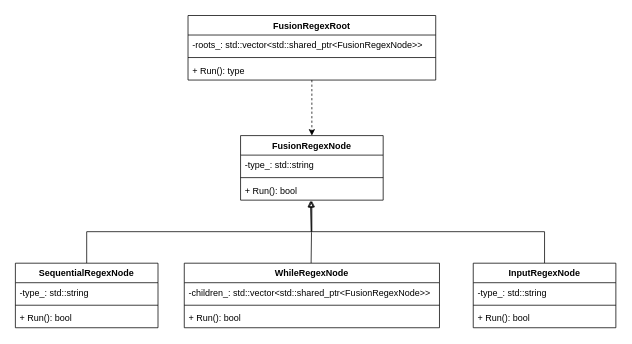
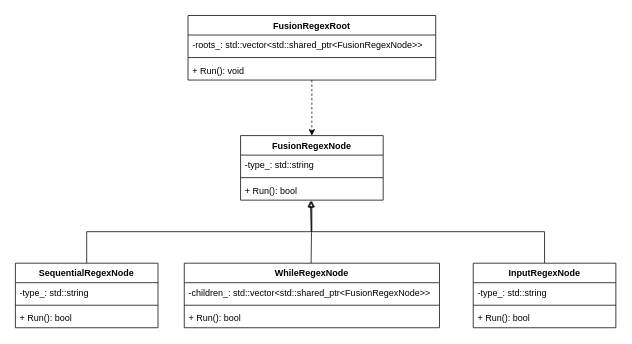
  <mxCell id="0" />
  <mxCell id="1" parent="0" />
  <mxCell id="2" style="edgeStyle=orthogonalEdgeStyle;rounded=0;orthogonalLoop=1;jettySize=auto;html=1;entryX=0.5;entryY=0;entryDx=0;entryDy=0;dashed=1;" edge="1" parent="1" source="3" target="7"><mxGeometry relative="1" as="geometry" /></mxCell>
  <mxCell id="3" value="FusionRegexRoot" style="swimlane;fontStyle=1;align=center;verticalAlign=top;childLayout=stackLayout;horizontal=1;startSize=26;horizontalStack=0;resizeParent=1;resizeParentMax=0;resizeLast=0;collapsible=1;marginBottom=0;whiteSpace=wrap;html=1;" vertex="1" parent="1"><mxGeometry x="250" y="20" width="330" height="86" as="geometry" /></mxCell>
  <mxCell id="4" value="-roots_&lt;span style=&quot;background-color: initial;&quot;&gt;:&amp;nbsp;&lt;/span&gt;std::vector&amp;lt;std::shared_ptr&amp;lt;FusionRegexNode&amp;gt;&amp;gt;" style="text;strokeColor=none;fillColor=none;align=left;verticalAlign=top;spacingLeft=4;spacingRight=4;overflow=hidden;rotatable=0;points=[[0,0.5],[1,0.5]];portConstraint=eastwest;whiteSpace=wrap;html=1;" vertex="1" parent="3"><mxGeometry y="26" width="330" height="26" as="geometry" /></mxCell>
  <mxCell id="5" value="" style="line;strokeWidth=1;fillColor=none;align=left;verticalAlign=middle;spacingTop=-1;spacingLeft=3;spacingRight=3;rotatable=0;labelPosition=right;points=[];portConstraint=eastwest;strokeColor=inherit;" vertex="1" parent="3"><mxGeometry y="52" width="330" height="8" as="geometry" /></mxCell>
- <mxCell id="6" value="+ Run(): type" style="text;strokeColor=none;fillColor=none;align=left;verticalAlign=top;spacingLeft=4;spacingRight=4;overflow=hidden;rotatable=0;points=[[0,0.5],[1,0.5]];portConstraint=eastwest;whiteSpace=wrap;html=1;" vertex="1" parent="3"><mxGeometry y="60" width="330" height="26" as="geometry" /></mxCell>
+ <mxCell id="6" value="+ Run(): void" style="text;strokeColor=none;fillColor=none;align=left;verticalAlign=top;spacingLeft=4;spacingRight=4;overflow=hidden;rotatable=0;points=[[0,0.5],[1,0.5]];portConstraint=eastwest;whiteSpace=wrap;html=1;" vertex="1" parent="3"><mxGeometry y="60" width="330" height="26" as="geometry" /></mxCell>
  <mxCell id="7" value="FusionRegexNode" style="swimlane;fontStyle=1;align=center;verticalAlign=top;childLayout=stackLayout;horizontal=1;startSize=26;horizontalStack=0;resizeParent=1;resizeParentMax=0;resizeLast=0;collapsible=1;marginBottom=0;whiteSpace=wrap;html=1;" vertex="1" parent="1"><mxGeometry x="320" y="180" width="190" height="86" as="geometry" /></mxCell>
  <mxCell id="8" value="-type_&lt;span style=&quot;background-color: initial;&quot;&gt;:&amp;nbsp;&lt;/span&gt;std::string" style="text;strokeColor=none;fillColor=none;align=left;verticalAlign=top;spacingLeft=4;spacingRight=4;overflow=hidden;rotatable=0;points=[[0,0.5],[1,0.5]];portConstraint=eastwest;whiteSpace=wrap;html=1;" vertex="1" parent="7"><mxGeometry y="26" width="190" height="26" as="geometry" /></mxCell>
  <mxCell id="9" value="" style="line;strokeWidth=1;fillColor=none;align=left;verticalAlign=middle;spacingTop=-1;spacingLeft=3;spacingRight=3;rotatable=0;labelPosition=right;points=[];portConstraint=eastwest;strokeColor=inherit;" vertex="1" parent="7"><mxGeometry y="52" width="190" height="8" as="geometry" /></mxCell>
  <mxCell id="10" value="+ Run(): bool" style="text;strokeColor=none;fillColor=none;align=left;verticalAlign=top;spacingLeft=4;spacingRight=4;overflow=hidden;rotatable=0;points=[[0,0.5],[1,0.5]];portConstraint=eastwest;whiteSpace=wrap;html=1;" vertex="1" parent="7"><mxGeometry y="60" width="190" height="26" as="geometry" /></mxCell>
  <mxCell id="11" style="edgeStyle=orthogonalEdgeStyle;rounded=0;orthogonalLoop=1;jettySize=auto;html=1;exitX=0.5;exitY=0;exitDx=0;exitDy=0;endArrow=block;endFill=0;entryX=0.495;entryY=1.038;entryDx=0;entryDy=0;entryPerimeter=0;" edge="1" parent="1" source="12" target="10"><mxGeometry relative="1" as="geometry"><mxPoint x="190" y="280" as="targetPoint" /></mxGeometry></mxCell>
  <mxCell id="12" value="SequentialRegexNode" style="swimlane;fontStyle=1;align=center;verticalAlign=top;childLayout=stackLayout;horizontal=1;startSize=26;horizontalStack=0;resizeParent=1;resizeParentMax=0;resizeLast=0;collapsible=1;marginBottom=0;whiteSpace=wrap;html=1;" vertex="1" parent="1"><mxGeometry x="20" y="350" width="190" height="86" as="geometry" /></mxCell>
  <mxCell id="13" value="-type_&lt;span style=&quot;background-color: initial;&quot;&gt;:&amp;nbsp;&lt;/span&gt;std::string" style="text;strokeColor=none;fillColor=none;align=left;verticalAlign=top;spacingLeft=4;spacingRight=4;overflow=hidden;rotatable=0;points=[[0,0.5],[1,0.5]];portConstraint=eastwest;whiteSpace=wrap;html=1;" vertex="1" parent="12"><mxGeometry y="26" width="190" height="26" as="geometry" /></mxCell>
  <mxCell id="14" value="" style="line;strokeWidth=1;fillColor=none;align=left;verticalAlign=middle;spacingTop=-1;spacingLeft=3;spacingRight=3;rotatable=0;labelPosition=right;points=[];portConstraint=eastwest;strokeColor=inherit;" vertex="1" parent="12"><mxGeometry y="52" width="190" height="8" as="geometry" /></mxCell>
  <mxCell id="15" value="+ Run(): bool" style="text;strokeColor=none;fillColor=none;align=left;verticalAlign=top;spacingLeft=4;spacingRight=4;overflow=hidden;rotatable=0;points=[[0,0.5],[1,0.5]];portConstraint=eastwest;whiteSpace=wrap;html=1;" vertex="1" parent="12"><mxGeometry y="60" width="190" height="26" as="geometry" /></mxCell>
  <mxCell id="16" style="edgeStyle=orthogonalEdgeStyle;rounded=0;orthogonalLoop=1;jettySize=auto;html=1;exitX=0.5;exitY=0;exitDx=0;exitDy=0;entryX=0.495;entryY=1.038;entryDx=0;entryDy=0;entryPerimeter=0;endArrow=block;endFill=0;" edge="1" parent="1"><mxGeometry relative="1" as="geometry"><mxPoint x="413.05" y="266.988" as="targetPoint" /><mxPoint x="414" y="350" as="sourcePoint" /></mxGeometry></mxCell>
  <mxCell id="17" value="WhileRegexNode" style="swimlane;fontStyle=1;align=center;verticalAlign=top;childLayout=stackLayout;horizontal=1;startSize=26;horizontalStack=0;resizeParent=1;resizeParentMax=0;resizeLast=0;collapsible=1;marginBottom=0;whiteSpace=wrap;html=1;" vertex="1" parent="1"><mxGeometry x="245" y="350" width="340" height="86" as="geometry" /></mxCell>
  <mxCell id="18" value="-children_&lt;span style=&quot;background-color: initial;&quot;&gt;:&amp;nbsp;&lt;/span&gt;std::vector&amp;lt;std::shared_ptr&amp;lt;FusionRegexNode&amp;gt;&amp;gt;" style="text;strokeColor=none;fillColor=none;align=left;verticalAlign=top;spacingLeft=4;spacingRight=4;overflow=hidden;rotatable=0;points=[[0,0.5],[1,0.5]];portConstraint=eastwest;whiteSpace=wrap;html=1;" vertex="1" parent="17"><mxGeometry y="26" width="340" height="26" as="geometry" /></mxCell>
  <mxCell id="19" value="" style="line;strokeWidth=1;fillColor=none;align=left;verticalAlign=middle;spacingTop=-1;spacingLeft=3;spacingRight=3;rotatable=0;labelPosition=right;points=[];portConstraint=eastwest;strokeColor=inherit;" vertex="1" parent="17"><mxGeometry y="52" width="340" height="8" as="geometry" /></mxCell>
  <mxCell id="20" value="+ Run(): bool" style="text;strokeColor=none;fillColor=none;align=left;verticalAlign=top;spacingLeft=4;spacingRight=4;overflow=hidden;rotatable=0;points=[[0,0.5],[1,0.5]];portConstraint=eastwest;whiteSpace=wrap;html=1;" vertex="1" parent="17"><mxGeometry y="60" width="340" height="26" as="geometry" /></mxCell>
  <mxCell id="21" style="edgeStyle=orthogonalEdgeStyle;rounded=0;orthogonalLoop=1;jettySize=auto;html=1;exitX=0.5;exitY=0;exitDx=0;exitDy=0;entryX=0.5;entryY=1.038;entryDx=0;entryDy=0;entryPerimeter=0;endArrow=block;endFill=0;" edge="1" parent="1" source="22" target="10"><mxGeometry relative="1" as="geometry" /></mxCell>
  <mxCell id="22" value="InputRegexNode" style="swimlane;fontStyle=1;align=center;verticalAlign=top;childLayout=stackLayout;horizontal=1;startSize=26;horizontalStack=0;resizeParent=1;resizeParentMax=0;resizeLast=0;collapsible=1;marginBottom=0;whiteSpace=wrap;html=1;" vertex="1" parent="1"><mxGeometry x="630" y="350" width="190" height="86" as="geometry" /></mxCell>
  <mxCell id="23" value="-type_&lt;span style=&quot;background-color: initial;&quot;&gt;:&amp;nbsp;&lt;/span&gt;std::string" style="text;strokeColor=none;fillColor=none;align=left;verticalAlign=top;spacingLeft=4;spacingRight=4;overflow=hidden;rotatable=0;points=[[0,0.5],[1,0.5]];portConstraint=eastwest;whiteSpace=wrap;html=1;" vertex="1" parent="22"><mxGeometry y="26" width="190" height="26" as="geometry" /></mxCell>
  <mxCell id="24" value="" style="line;strokeWidth=1;fillColor=none;align=left;verticalAlign=middle;spacingTop=-1;spacingLeft=3;spacingRight=3;rotatable=0;labelPosition=right;points=[];portConstraint=eastwest;strokeColor=inherit;" vertex="1" parent="22"><mxGeometry y="52" width="190" height="8" as="geometry" /></mxCell>
  <mxCell id="25" value="+ Run(): bool" style="text;strokeColor=none;fillColor=none;align=left;verticalAlign=top;spacingLeft=4;spacingRight=4;overflow=hidden;rotatable=0;points=[[0,0.5],[1,0.5]];portConstraint=eastwest;whiteSpace=wrap;html=1;" vertex="1" parent="22"><mxGeometry y="60" width="190" height="26" as="geometry" /></mxCell>
